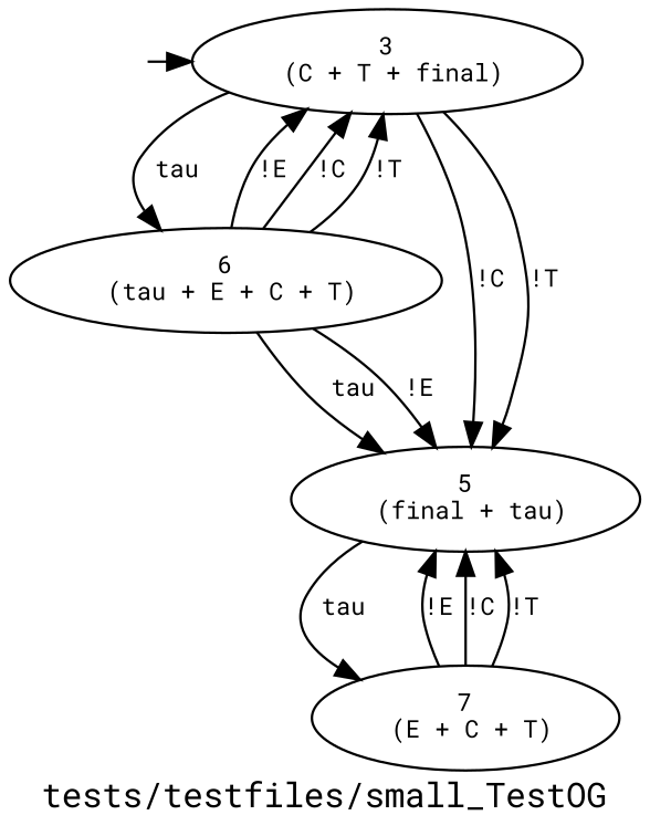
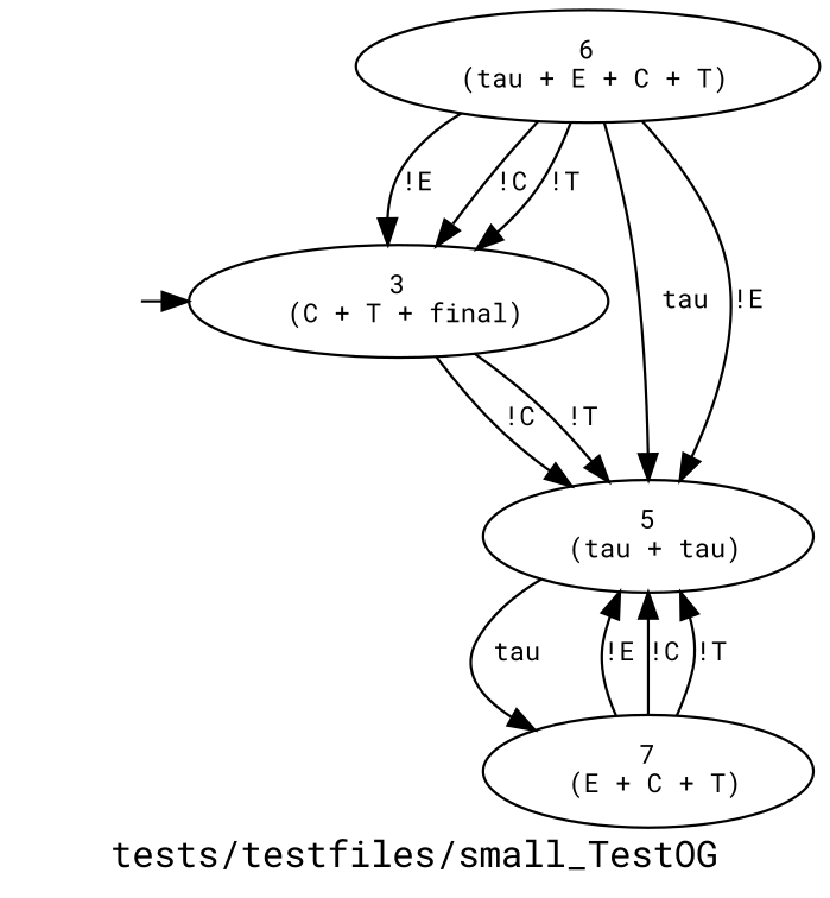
  digraph {
    fontname="Roboto Mono"
    label="tests/testfiles/small_TestOG"
    node [fontname="Roboto Mono" fontsize=10]
    edge [fontname="Roboto Mono" fontsize=10]
    q_3 [height=0.01 style=invis width=0.01]
    n2 [label="3\n (C + T + final)"]
    n3 [label="6\n (tau + E + C + T)"]
-   n4 [label="5\n (final + tau)"]
+   n4 [label="5\n (tau + tau)"]
    n5 [label="7\n (E + C + T)"]
    q_3 -> n2 [minlen=0.5]
-   n2 -> n3 [label=" tau"]
    n2 -> n4 [label="!C"]
    n2 -> n4 [label="!T"]
    n3 -> n2 [label="!E"]
    n3 -> n2 [label="!C"]
    n3 -> n2 [label="!T"]
    n3 -> n4 [label=" tau"]
    n3 -> n4 [label="!E"]
    n4 -> n5 [label=" tau"]
    n5 -> n4 [label="!E"]
    n5 -> n4 [label="!C"]
    n5 -> n4 [label="!T"]
  }
